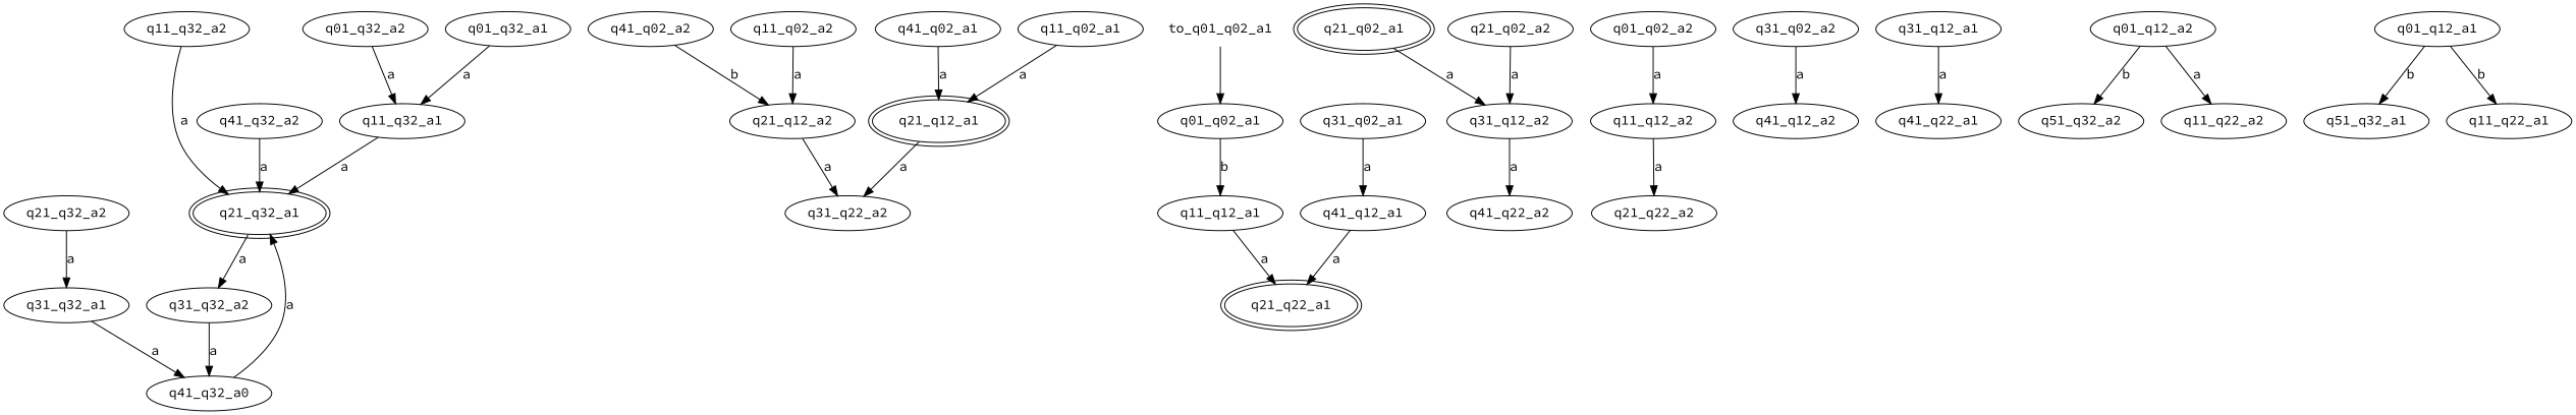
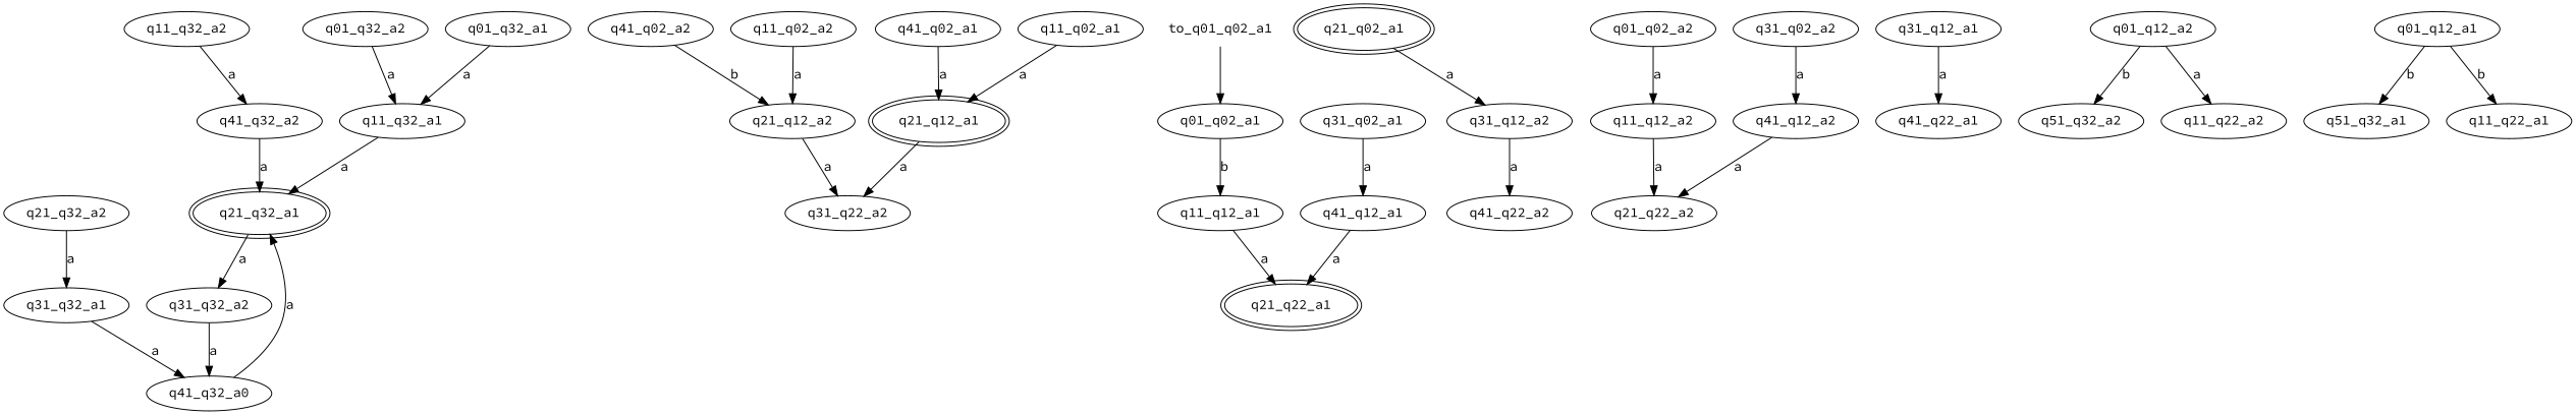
  digraph {
    fontname="Source Code Pro"
    node [fontname="Source Code Pro"]
    edge [fontname="Source Code Pro"]
    q21_q32_a1 [peripheries=2]
    q31_q32_a2
    n3 [label=q41_q32_a0]
    q21_q12_a1 [peripheries=2]
    q31_q22_a2
    q21_q22_a1 [peripheries=2]
    q21_q02_a1 [peripheries=2]
    q31_q12_a2
    q41_q22_a2
    to_q01_q02_a1 [shape=none]
    q01_q02_a1
    q11_q12_a1
    q41_q32_a2
    q41_q12_a2
    q21_q22_a2
    q41_q12_a1
    q41_q02_a2
    q21_q12_a2
    q41_q02_a1
    q31_q32_a1
    q31_q12_a1
    q41_q22_a1
    q31_q02_a2
    q31_q02_a1
    q21_q32_a2
-   q21_q02_a2
    q11_q32_a2
    q11_q32_a1
    q11_q12_a2
    q11_q02_a2
    q11_q02_a1
    q01_q12_a2
    q51_q32_a2
    q11_q22_a2
    q01_q12_a1
    q51_q32_a1
    q11_q22_a1
    q01_q32_a2
    q01_q32_a1
    q01_q02_a2
    q21_q32_a1 -> q31_q32_a2 [label=a]
    q31_q32_a2 -> n3 [label=a]
    n3 -> q21_q32_a1 [label=a]
    q21_q12_a1 -> q31_q22_a2 [label=a]
    q21_q02_a1 -> q31_q12_a2 [label=a]
    q31_q12_a2 -> q41_q22_a2 [label=a]
    to_q01_q02_a1 -> q01_q02_a1
    q01_q02_a1 -> q11_q12_a1 [label=b]
    q11_q12_a1 -> q21_q22_a1 [label=a]
    q41_q32_a2 -> q21_q32_a1 [label=a]
+   q41_q12_a2 -> q21_q22_a2 [label=a]
    q41_q12_a1 -> q21_q22_a1 [label=a]
    q41_q02_a2 -> q21_q12_a2 [label=b]
    q21_q12_a2 -> q31_q22_a2 [label=a]
    q41_q02_a1 -> q21_q12_a1 [label=a]
    q31_q32_a1 -> n3 [label=a]
    q31_q12_a1 -> q41_q22_a1 [label=a]
    q31_q02_a2 -> q41_q12_a2 [label=a]
    q31_q02_a1 -> q41_q12_a1 [label=a]
    q21_q32_a2 -> q31_q32_a1 [label=a]
-   q21_q02_a2 -> q31_q12_a2 [label=a]
-   q11_q32_a2 -> q21_q32_a1 [label=a]
+   q11_q32_a2 -> q41_q32_a2 [label=a]
    q11_q32_a1 -> q21_q32_a1 [label=a]
    q11_q12_a2 -> q21_q22_a2 [label=a]
    q11_q02_a2 -> q21_q12_a2 [label=a]
    q11_q02_a1 -> q21_q12_a1 [label=a]
    q01_q12_a2 -> q51_q32_a2 [label=b]
    q01_q12_a2 -> q11_q22_a2 [label=a]
    q01_q12_a1 -> q51_q32_a1 [label=b]
    q01_q12_a1 -> q11_q22_a1 [label=b]
    q01_q32_a2 -> q11_q32_a1 [label=a]
    q01_q32_a1 -> q11_q32_a1 [label=a]
    q01_q02_a2 -> q11_q12_a2 [label=a]
  }
